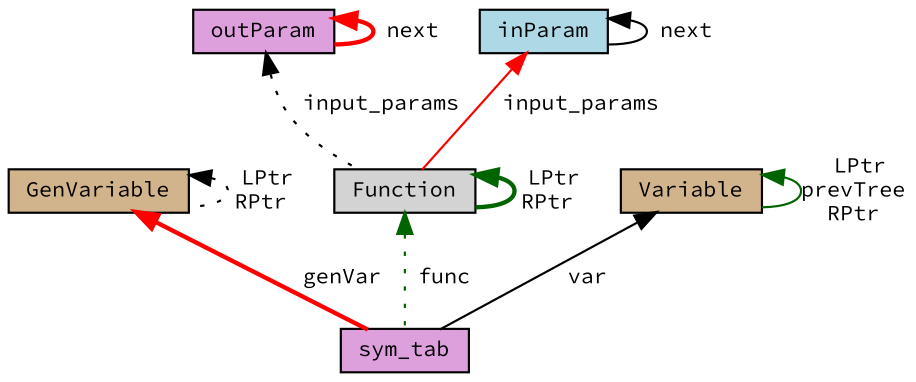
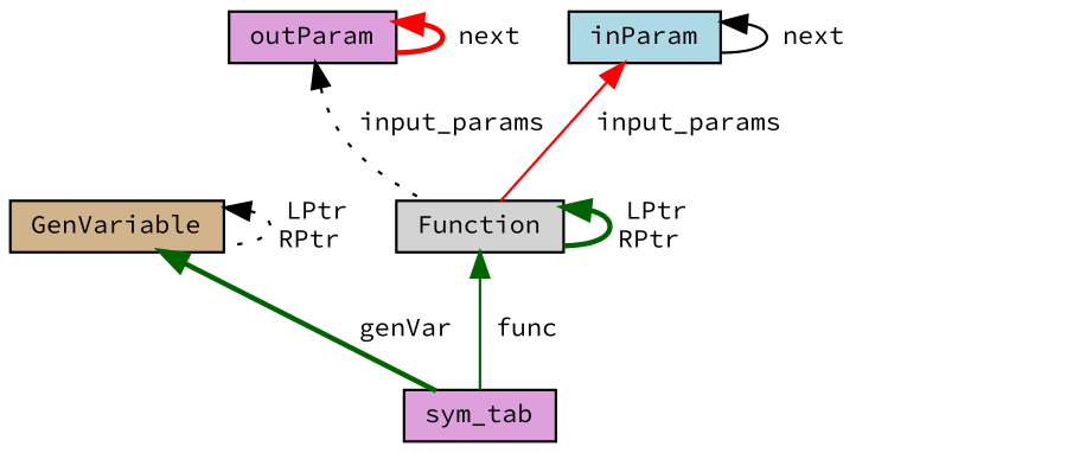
  digraph {
    fontname="Source Code Pro"
    node [color=black fillcolor=plum fontname="Source Code Pro" fontsize=10 shape=record style=filled]
    edge [color=black dir=back fontname="Source Code Pro" fontsize=10 labelfontname=Helvetica labelfontsize=10 style=solid]
    n1 [fontcolor=black height=0.2 label=sym_tab width=0.4]
    n2 [fillcolor=tan height=0.2 label=GenVariable width=0.4]
    n3 [fillcolor=lightgrey height=0.2 label=Function width=0.4]
    n4 [height=0.2 label=outParam width=0.4]
    n5 [fillcolor=lightblue height=0.2 label=inParam width=0.4]
-   n6 [fillcolor=tan height=0.2 label=Variable width=0.4]
-   n2 -> n1 [color=red label=" genVar" style=bold]
+   n2 -> n1 [color=darkgreen label=" genVar" style=bold]
    n2 -> n2 [label=" LPtr\nRPtr" style=dotted]
-   n3 -> n1 [color=darkgreen label=" func" style=dotted]
+   n3 -> n1 [color=darkgreen label=" func"]
    n3 -> n3 [color=darkgreen label=" LPtr\nRPtr" style=bold]
    n4 -> n3 [label=" input_params" style=dotted]
    n4 -> n4 [color=red label=" next" style=bold]
    n5 -> n3 [color=red label=" input_params"]
    n5 -> n5 [label=" next"]
-   n6 -> n1 [label=" var"]
-   n6 -> n6 [color=darkgreen label=" LPtr\nprevTree\nRPtr"]
  }
